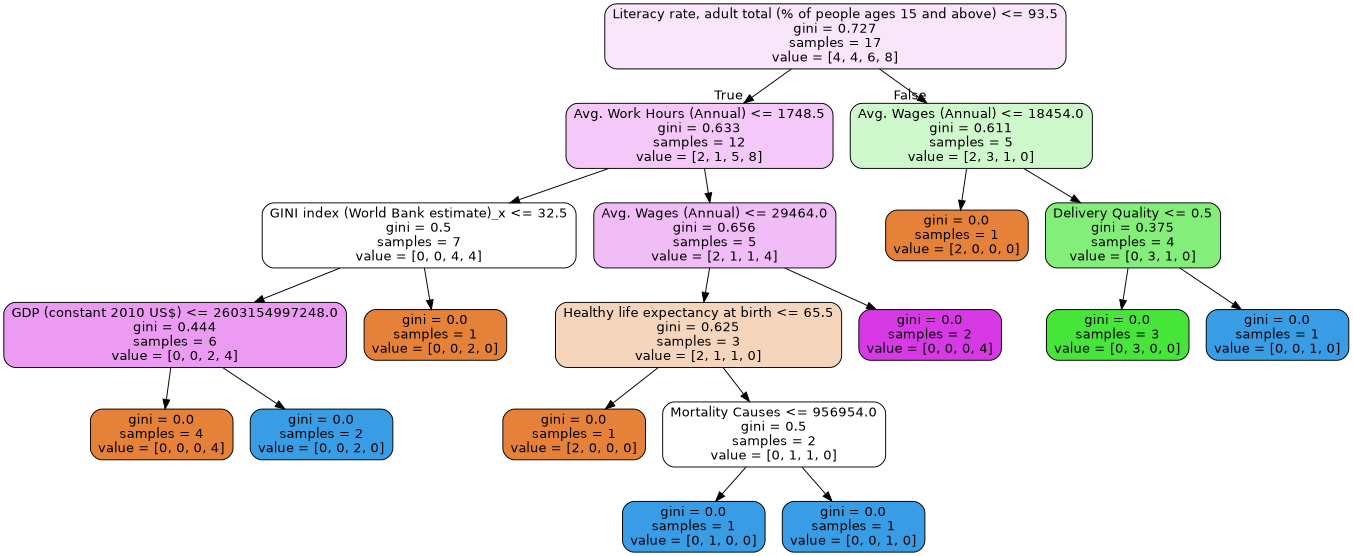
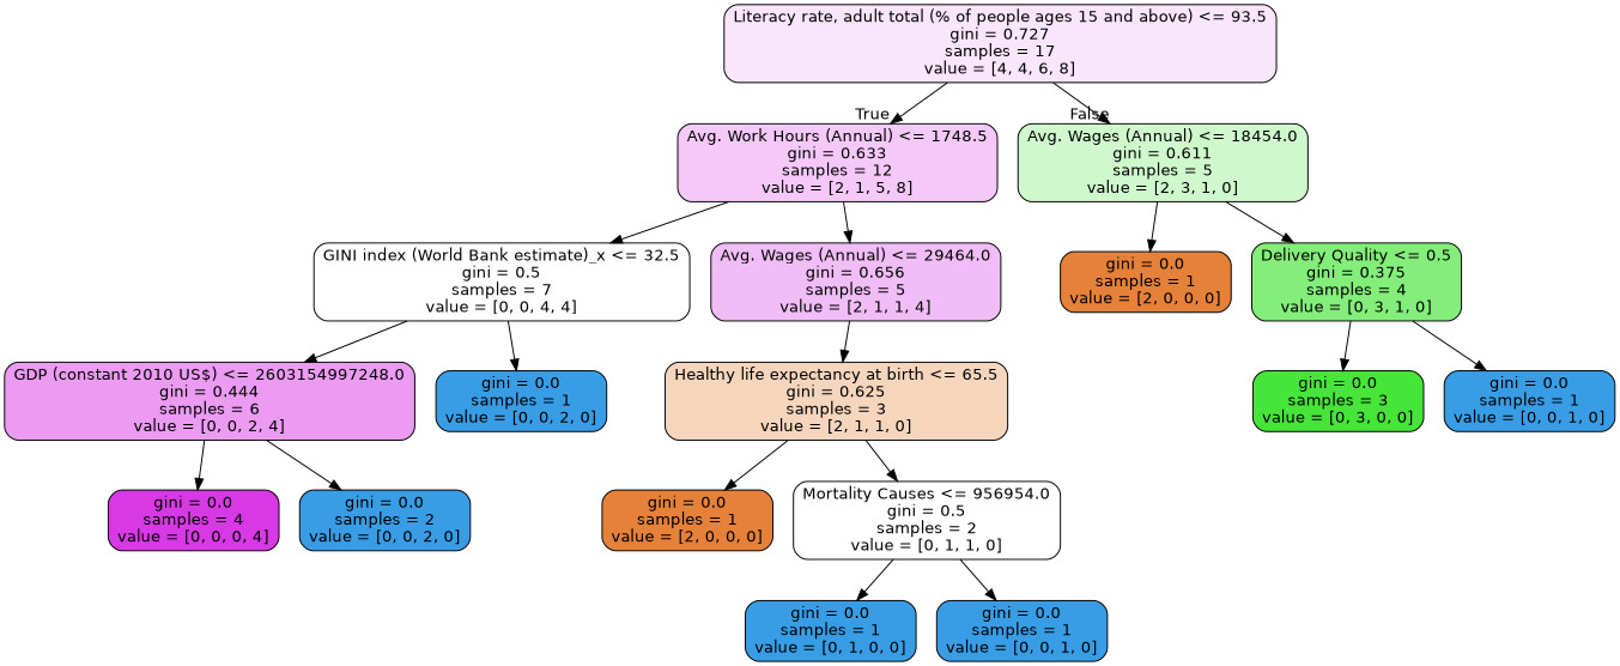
  digraph {
    node [color=black fillcolor="#399de5ff" fontname=helvetica shape=box style="filled, rounded"]
    edge [fontname=helvetica]
    n1 [fillcolor="#d739e520" label="Literacy rate, adult total (% of people ages 15 and above) <= 93.5\ngini = 0.727\nsamples = 17\nvalue = [4, 4, 6, 8]"]
    n2 [fillcolor="#d739e546" label="Avg. Work Hours (Annual) <= 1748.5\ngini = 0.633\nsamples = 12\nvalue = [2, 1, 5, 8]"]
    n3 [fillcolor="#47e53940" label="Avg. Wages (Annual) <= 18454.0\ngini = 0.611\nsamples = 5\nvalue = [2, 3, 1, 0]"]
    n4 [fillcolor="#399de500" label="GINI index (World Bank estimate)_x <= 32.5\ngini = 0.5\nsamples = 7\nvalue = [0, 0, 4, 4]"]
    n5 [fillcolor="#d739e555" label="Avg. Wages (Annual) <= 29464.0\ngini = 0.656\nsamples = 5\nvalue = [2, 1, 1, 4]"]
    n6 [fillcolor="#e58139ff" label="gini = 0.0\nsamples = 1\nvalue = [2, 0, 0, 0]"]
    n7 [fillcolor="#47e539aa" label="Delivery Quality <= 0.5\ngini = 0.375\nsamples = 4\nvalue = [0, 3, 1, 0]"]
    n8 [fillcolor="#d739e57f" label="GDP (constant 2010 US$) <= 2603154997248.0\ngini = 0.444\nsamples = 6\nvalue = [0, 0, 2, 4]"]
-   n9 [fillcolor="#e58139ff" label="gini = 0.0\nsamples = 1\nvalue = [0, 0, 2, 0]"]
+   n9 [label="gini = 0.0\nsamples = 1\nvalue = [0, 0, 2, 0]"]
    n10 [fillcolor="#e5813955" label="Healthy life expectancy at birth <= 65.5\ngini = 0.625\nsamples = 3\nvalue = [2, 1, 1, 0]"]
-   n11 [fillcolor="#d739e5ff" label="gini = 0.0\nsamples = 2\nvalue = [0, 0, 0, 4]"]
-   n12 [fillcolor="#e58139ff" label="gini = 0.0\nsamples = 4\nvalue = [0, 0, 0, 4]"]
+   n12 [fillcolor="#d739e5ff" label="gini = 0.0\nsamples = 4\nvalue = [0, 0, 0, 4]"]
    n13 [label="gini = 0.0\nsamples = 2\nvalue = [0, 0, 2, 0]"]
    n14 [fillcolor="#e58139ff" label="gini = 0.0\nsamples = 1\nvalue = [2, 0, 0, 0]"]
    n15 [fillcolor="#47e53900" label="Mortality Causes <= 956954.0\ngini = 0.5\nsamples = 2\nvalue = [0, 1, 1, 0]"]
    n16 [label="gini = 0.0\nsamples = 1\nvalue = [0, 1, 0, 0]"]
    n17 [label="gini = 0.0\nsamples = 1\nvalue = [0, 0, 1, 0]"]
    n18 [fillcolor="#47e539ff" label="gini = 0.0\nsamples = 3\nvalue = [0, 3, 0, 0]"]
    n19 [label="gini = 0.0\nsamples = 1\nvalue = [0, 0, 1, 0]"]
    n1 -> n2 [headlabel=True labelangle=45 labeldistance=2.5]
    n1 -> n3 [headlabel=False labelangle=-45 labeldistance=2.5]
    n2 -> n4
    n2 -> n5
    n3 -> n6
    n3 -> n7
    n4 -> n8
    n4 -> n9
    n5 -> n10
-   n5 -> n11
    n7 -> n18
    n7 -> n19
    n8 -> n12
    n8 -> n13
    n10 -> n14
    n10 -> n15
    n15 -> n16
    n15 -> n17
  }
